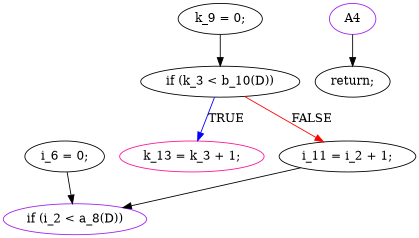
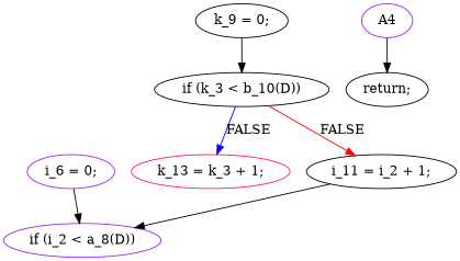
  digraph {
    node [color=black]
    edge [color=black]
-   n1 [label="i_6 = 0;"]
+   n1 [color=purple label="i_6 = 0;"]
    n2 [color=purple label="if (i_2 < a_8(D))"]
    A4 [color=purple]
    n4 [label="return;"]
    n5 [label="k_9 = 0;"]
    n6 [label="if (k_3 < b_10(D))"]
    n7 [color=deeppink label="k_13 = k_3 + 1;"]
    n8 [label="i_11 = i_2 + 1;"]
    n1 -> n2
    A4 -> n4
    n5 -> n6
-   n6 -> n7 [color=blue label=TRUE]
+   n6 -> n7 [color=blue label=FALSE]
    n6 -> n8 [color=red label=FALSE]
    n8 -> n2
  }
